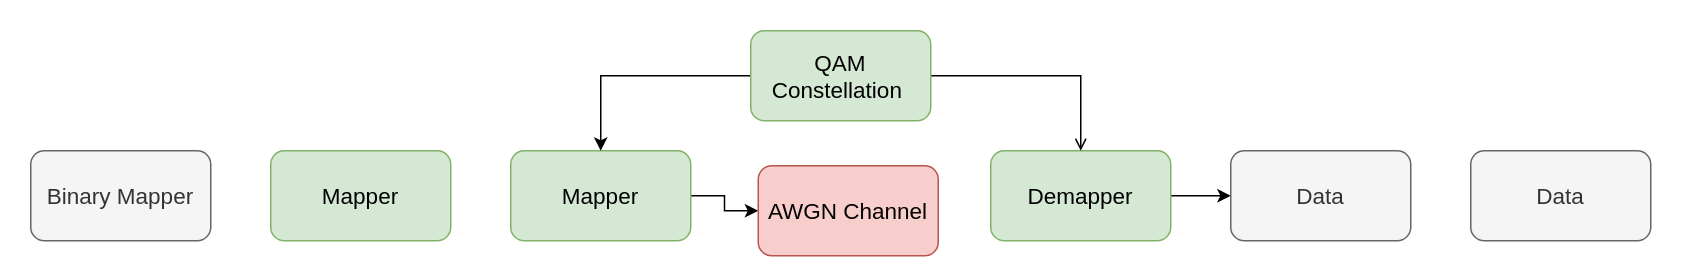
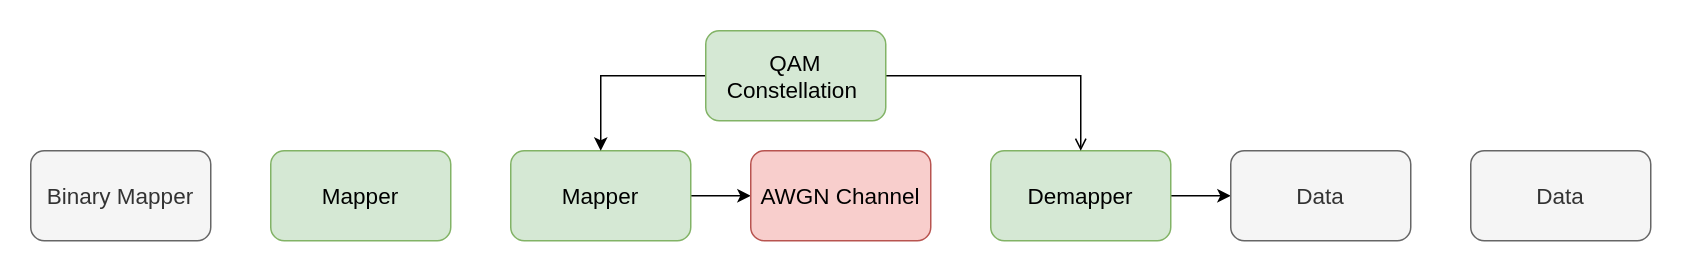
  <mxCell id="0" />
  <mxCell id="1" parent="0" />
  <mxCell id="2" value="Binary Mapper" style="rounded=1;whiteSpace=wrap;html=1;fillColor=#f5f5f5;strokeColor=#666666;strokeWidth=1;fontSize=15;fontStyle=0;fontColor=#333333;" parent="1" vertex="1"><mxGeometry x="20" y="100" width="120" height="60" as="geometry" /></mxCell>
  <mxCell id="3" value="" style="edgeStyle=orthogonalEdgeStyle;rounded=0;orthogonalLoop=1;jettySize=auto;html=1;" parent="1" source="4" target="5" edge="1"><mxGeometry relative="1" as="geometry" /></mxCell>
  <mxCell id="4" value="Mapper" style="rounded=1;whiteSpace=wrap;html=1;fillColor=#d5e8d4;strokeColor=#82b366;strokeWidth=1;fontSize=15;fontStyle=0" parent="1" vertex="1"><mxGeometry x="340" y="100" width="120" height="60" as="geometry" /></mxCell>
- <mxCell id="5" value="AWGN Channel" style="rounded=1;whiteSpace=wrap;html=1;fillColor=#f8cecc;strokeColor=#b85450;strokeWidth=1;fontSize=15;fontStyle=0" parent="1" vertex="1"><mxGeometry x="505" y="110" width="120" height="60" as="geometry" /></mxCell>
+ <mxCell id="5" value="AWGN Channel" style="rounded=1;whiteSpace=wrap;html=1;fillColor=#f8cecc;strokeColor=#b85450;strokeWidth=1;fontSize=15;fontStyle=0" parent="1" vertex="1"><mxGeometry x="500" y="100" width="120" height="60" as="geometry" /></mxCell>
  <mxCell id="6" style="edgeStyle=orthogonalEdgeStyle;rounded=0;orthogonalLoop=1;jettySize=auto;html=1;exitX=1;exitY=0.5;exitDx=0;exitDy=0;entryX=0;entryY=0.5;entryDx=0;entryDy=0;" parent="1" source="7" target="8" edge="1"><mxGeometry relative="1" as="geometry" /></mxCell>
  <mxCell id="7" value="Demapper" style="rounded=1;whiteSpace=wrap;html=1;fillColor=#d5e8d4;strokeColor=#82b366;strokeWidth=1;fontSize=15;fontStyle=0" parent="1" vertex="1"><mxGeometry x="660" y="100" width="120" height="60" as="geometry" /></mxCell>
  <mxCell id="8" value="Data" style="rounded=1;whiteSpace=wrap;html=1;fillColor=#f5f5f5;strokeColor=#666666;strokeWidth=1;fontSize=15;fontStyle=0;fontColor=#333333;" parent="1" vertex="1"><mxGeometry x="820" y="100" width="120" height="60" as="geometry" /></mxCell>
  <mxCell id="9" value="" style="edgeStyle=orthogonalEdgeStyle;rounded=0;orthogonalLoop=1;jettySize=auto;html=1;" parent="1" source="11" target="4" edge="1"><mxGeometry relative="1" as="geometry" /></mxCell>
  <mxCell id="10" value="" style="edgeStyle=orthogonalEdgeStyle;rounded=0;orthogonalLoop=1;jettySize=auto;html=1;endArrow=open;" parent="1" source="11" target="7" edge="1"><mxGeometry relative="1" as="geometry" /></mxCell>
- <mxCell id="11" value="QAM&lt;div&gt;Constellation&amp;nbsp;&lt;/div&gt;" style="rounded=1;whiteSpace=wrap;html=1;fillColor=#d5e8d4;strokeColor=#82b366;strokeWidth=1;fontSize=15;fontStyle=0" parent="1" vertex="1"><mxGeometry x="500" y="20" width="120" height="60" as="geometry" /></mxCell>
+ <mxCell id="11" value="QAM&lt;div&gt;Constellation&amp;nbsp;&lt;/div&gt;" style="rounded=1;whiteSpace=wrap;html=1;fillColor=#d5e8d4;strokeColor=#82b366;strokeWidth=1;fontSize=15;fontStyle=0" parent="1" vertex="1"><mxGeometry x="470" y="20" width="120" height="60" as="geometry" /></mxCell>
  <mxCell id="12" value="Mapper" style="rounded=1;whiteSpace=wrap;html=1;fillColor=#d5e8d4;strokeColor=#82b366;strokeWidth=1;fontSize=15;fontStyle=0" vertex="1" parent="1"><mxGeometry x="180" y="100" width="120" height="60" as="geometry" /></mxCell>
  <mxCell id="13" value="Data" style="rounded=1;whiteSpace=wrap;html=1;fillColor=#f5f5f5;strokeColor=#666666;strokeWidth=1;fontSize=15;fontStyle=0;fontColor=#333333;" vertex="1" parent="1"><mxGeometry x="980" y="100" width="120" height="60" as="geometry" /></mxCell>
